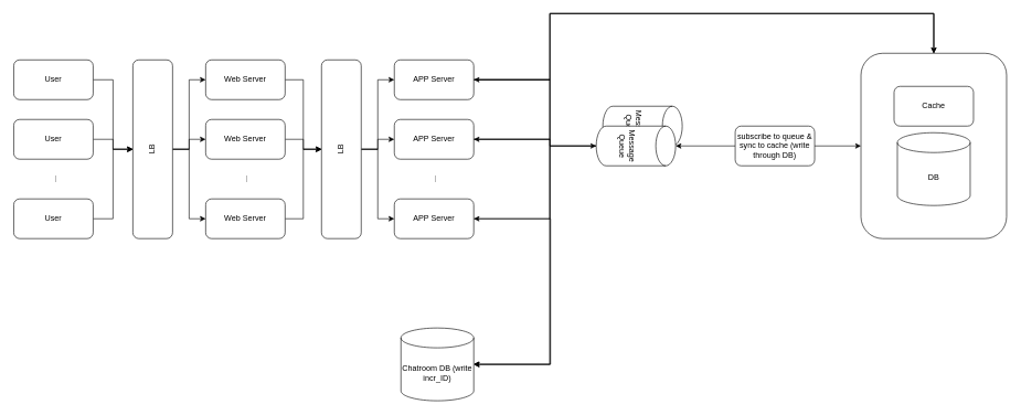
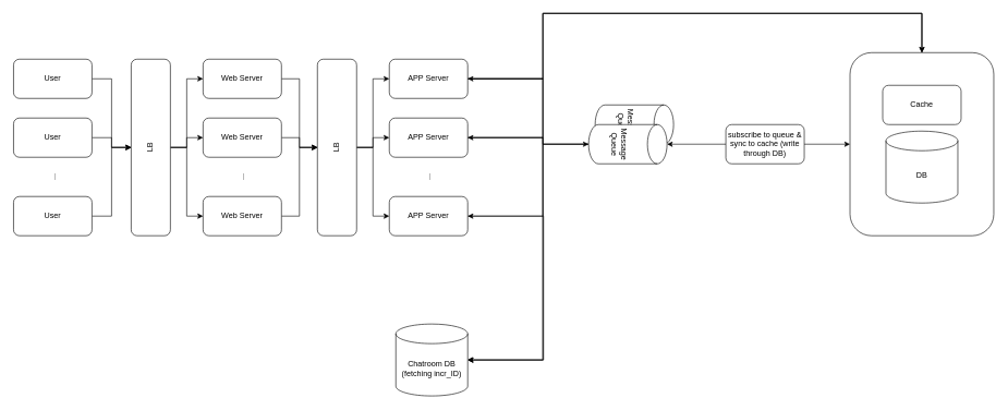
  <mxCell id="0" />
  <mxCell id="1" parent="0" />
  <mxCell id="2" value="Message Queue" style="shape=cylinder3;whiteSpace=wrap;html=1;boundedLbl=1;backgroundOutline=1;size=15;rotation=90;" vertex="1" parent="1"><mxGeometry x="940" y="130" width="60" height="120" as="geometry" /></mxCell>
  <mxCell id="3" style="edgeStyle=orthogonalEdgeStyle;rounded=0;orthogonalLoop=1;jettySize=auto;html=1;entryX=1;entryY=0.5;entryDx=0;entryDy=0;" edge="1" parent="1" source="4" target="30"><mxGeometry relative="1" as="geometry"><Array as="points"><mxPoint x="1410" y="20" /><mxPoint x="830" y="20" /><mxPoint x="830" y="120" /></Array></mxGeometry></mxCell>
  <mxCell id="4" value="" style="rounded=1;whiteSpace=wrap;html=1;" vertex="1" parent="1"><mxGeometry x="1300" y="80" width="220" height="280" as="geometry" /></mxCell>
  <mxCell id="5" value="" style="edgeStyle=orthogonalEdgeStyle;rounded=0;orthogonalLoop=1;jettySize=auto;html=1;" parent="1" source="6" target="15" edge="1"><mxGeometry relative="1" as="geometry" /></mxCell>
  <mxCell id="6" value="User" style="rounded=1;whiteSpace=wrap;html=1;" parent="1" vertex="1"><mxGeometry x="20" y="90" width="120" height="60" as="geometry" /></mxCell>
  <mxCell id="7" style="edgeStyle=orthogonalEdgeStyle;rounded=0;orthogonalLoop=1;jettySize=auto;html=1;entryX=0.5;entryY=0;entryDx=0;entryDy=0;" parent="1" source="8" target="15" edge="1"><mxGeometry relative="1" as="geometry" /></mxCell>
  <mxCell id="8" value="User" style="rounded=1;whiteSpace=wrap;html=1;" parent="1" vertex="1"><mxGeometry x="20" y="180" width="120" height="60" as="geometry" /></mxCell>
  <mxCell id="9" style="edgeStyle=orthogonalEdgeStyle;rounded=0;orthogonalLoop=1;jettySize=auto;html=1;entryX=0.5;entryY=0;entryDx=0;entryDy=0;" parent="1" source="10" target="15" edge="1"><mxGeometry relative="1" as="geometry" /></mxCell>
  <mxCell id="10" value="User" style="rounded=1;whiteSpace=wrap;html=1;" parent="1" vertex="1"><mxGeometry x="20" y="300" width="120" height="60" as="geometry" /></mxCell>
  <mxCell id="11" value="..." style="text;html=1;strokeColor=none;fillColor=none;align=center;verticalAlign=middle;whiteSpace=wrap;rounded=0;rotation=-90;" parent="1" vertex="1"><mxGeometry x="60" y="260" width="40" height="20" as="geometry" /></mxCell>
  <mxCell id="12" style="edgeStyle=orthogonalEdgeStyle;rounded=0;orthogonalLoop=1;jettySize=auto;html=1;entryX=0;entryY=0.5;entryDx=0;entryDy=0;" parent="1" source="15" target="17" edge="1"><mxGeometry relative="1" as="geometry" /></mxCell>
  <mxCell id="13" style="edgeStyle=orthogonalEdgeStyle;rounded=0;orthogonalLoop=1;jettySize=auto;html=1;entryX=0;entryY=0.5;entryDx=0;entryDy=0;" parent="1" source="15" target="19" edge="1"><mxGeometry relative="1" as="geometry" /></mxCell>
  <mxCell id="14" style="edgeStyle=orthogonalEdgeStyle;rounded=0;orthogonalLoop=1;jettySize=auto;html=1;entryX=0;entryY=0.5;entryDx=0;entryDy=0;" parent="1" source="15" target="21" edge="1"><mxGeometry relative="1" as="geometry" /></mxCell>
  <mxCell id="15" value="LB" style="rounded=1;whiteSpace=wrap;html=1;rotation=-90;" parent="1" vertex="1"><mxGeometry x="95" y="195" width="270" height="60" as="geometry" /></mxCell>
  <mxCell id="16" value="" style="edgeStyle=orthogonalEdgeStyle;rounded=0;orthogonalLoop=1;jettySize=auto;html=1;" parent="1" source="17" target="26" edge="1"><mxGeometry relative="1" as="geometry" /></mxCell>
  <mxCell id="17" value="Web Server" style="rounded=1;whiteSpace=wrap;html=1;" parent="1" vertex="1"><mxGeometry x="310" y="90" width="120" height="60" as="geometry" /></mxCell>
  <mxCell id="18" style="edgeStyle=orthogonalEdgeStyle;rounded=0;orthogonalLoop=1;jettySize=auto;html=1;" parent="1" source="19" target="26" edge="1"><mxGeometry relative="1" as="geometry" /></mxCell>
  <mxCell id="19" value="Web Server" style="rounded=1;whiteSpace=wrap;html=1;" parent="1" vertex="1"><mxGeometry x="310" y="180" width="120" height="60" as="geometry" /></mxCell>
  <mxCell id="20" style="edgeStyle=orthogonalEdgeStyle;rounded=0;orthogonalLoop=1;jettySize=auto;html=1;entryX=0.5;entryY=0;entryDx=0;entryDy=0;" parent="1" source="21" target="26" edge="1"><mxGeometry relative="1" as="geometry" /></mxCell>
  <mxCell id="21" value="Web Server" style="rounded=1;whiteSpace=wrap;html=1;" parent="1" vertex="1"><mxGeometry x="310" y="300" width="120" height="60" as="geometry" /></mxCell>
  <mxCell id="22" value="..." style="text;html=1;strokeColor=none;fillColor=none;align=center;verticalAlign=middle;whiteSpace=wrap;rounded=0;rotation=-90;" parent="1" vertex="1"><mxGeometry x="350" y="260" width="40" height="20" as="geometry" /></mxCell>
  <mxCell id="23" style="edgeStyle=orthogonalEdgeStyle;rounded=0;orthogonalLoop=1;jettySize=auto;html=1;entryX=0;entryY=0.5;entryDx=0;entryDy=0;" parent="1" source="26" target="30" edge="1"><mxGeometry relative="1" as="geometry" /></mxCell>
  <mxCell id="24" style="edgeStyle=orthogonalEdgeStyle;rounded=0;orthogonalLoop=1;jettySize=auto;html=1;entryX=0;entryY=0.5;entryDx=0;entryDy=0;" parent="1" source="26" target="33" edge="1"><mxGeometry relative="1" as="geometry" /></mxCell>
  <mxCell id="25" style="edgeStyle=orthogonalEdgeStyle;rounded=0;orthogonalLoop=1;jettySize=auto;html=1;entryX=0;entryY=0.5;entryDx=0;entryDy=0;" parent="1" source="26" target="35" edge="1"><mxGeometry relative="1" as="geometry" /></mxCell>
  <mxCell id="26" value="LB" style="rounded=1;whiteSpace=wrap;html=1;rotation=-90;" parent="1" vertex="1"><mxGeometry x="380" y="195" width="270" height="60" as="geometry" /></mxCell>
  <mxCell id="27" style="edgeStyle=orthogonalEdgeStyle;rounded=0;orthogonalLoop=1;jettySize=auto;html=1;entryX=1;entryY=0.5;entryDx=0;entryDy=0;entryPerimeter=0;" edge="1" parent="1" source="30" target="39"><mxGeometry relative="1" as="geometry"><Array as="points"><mxPoint x="830" y="120" /><mxPoint x="830" y="550" /></Array></mxGeometry></mxCell>
  <mxCell id="28" style="edgeStyle=orthogonalEdgeStyle;rounded=0;orthogonalLoop=1;jettySize=auto;html=1;" edge="1" parent="1" source="30" target="4"><mxGeometry relative="1" as="geometry"><Array as="points"><mxPoint x="830" y="120" /><mxPoint x="830" y="20" /><mxPoint x="1410" y="20" /></Array></mxGeometry></mxCell>
  <mxCell id="29" style="edgeStyle=orthogonalEdgeStyle;rounded=0;orthogonalLoop=1;jettySize=auto;html=1;entryX=0.5;entryY=1;entryDx=0;entryDy=0;entryPerimeter=0;" edge="1" parent="1" source="30" target="42"><mxGeometry relative="1" as="geometry"><Array as="points"><mxPoint x="830" y="120" /><mxPoint x="830" y="220" /></Array></mxGeometry></mxCell>
  <mxCell id="30" value="APP Server" style="rounded=1;whiteSpace=wrap;html=1;" parent="1" vertex="1"><mxGeometry x="595" y="90" width="120" height="60" as="geometry" /></mxCell>
  <mxCell id="31" style="edgeStyle=orthogonalEdgeStyle;rounded=0;orthogonalLoop=1;jettySize=auto;html=1;entryX=1;entryY=0.5;entryDx=0;entryDy=0;entryPerimeter=0;" edge="1" parent="1" source="33" target="39"><mxGeometry relative="1" as="geometry"><Array as="points"><mxPoint x="830" y="210" /><mxPoint x="830" y="550" /></Array></mxGeometry></mxCell>
  <mxCell id="32" style="edgeStyle=orthogonalEdgeStyle;rounded=0;orthogonalLoop=1;jettySize=auto;html=1;entryX=0.5;entryY=0;entryDx=0;entryDy=0;" edge="1" parent="1" source="33" target="4"><mxGeometry relative="1" as="geometry"><Array as="points"><mxPoint x="830" y="210" /><mxPoint x="830" y="20" /><mxPoint x="1410" y="20" /></Array></mxGeometry></mxCell>
  <mxCell id="33" value="APP Server" style="rounded=1;whiteSpace=wrap;html=1;" parent="1" vertex="1"><mxGeometry x="595" y="180" width="120" height="60" as="geometry" /></mxCell>
  <mxCell id="34" style="edgeStyle=orthogonalEdgeStyle;rounded=0;orthogonalLoop=1;jettySize=auto;html=1;entryX=1;entryY=0.5;entryDx=0;entryDy=0;entryPerimeter=0;" edge="1" parent="1" source="35" target="39"><mxGeometry relative="1" as="geometry"><Array as="points"><mxPoint x="831" y="330" /><mxPoint x="831" y="550" /></Array></mxGeometry></mxCell>
  <mxCell id="35" value="APP Server" style="rounded=1;whiteSpace=wrap;html=1;" parent="1" vertex="1"><mxGeometry x="595" y="300" width="120" height="60" as="geometry" /></mxCell>
  <mxCell id="36" value="..." style="text;html=1;strokeColor=none;fillColor=none;align=center;verticalAlign=middle;whiteSpace=wrap;rounded=0;rotation=-90;" parent="1" vertex="1"><mxGeometry x="635" y="260" width="40" height="20" as="geometry" /></mxCell>
  <mxCell id="37" value="Cache" style="rounded=1;whiteSpace=wrap;html=1;" vertex="1" parent="1"><mxGeometry x="1350" y="130" width="120" height="60" as="geometry" /></mxCell>
  <mxCell id="38" value="DB" style="shape=cylinder3;whiteSpace=wrap;html=1;boundedLbl=1;backgroundOutline=1;size=15;" vertex="1" parent="1"><mxGeometry x="1355" y="200" width="110" height="110" as="geometry" /></mxCell>
- <mxCell id="39" value="Chatroom DB (write incr_ID)" style="shape=cylinder3;whiteSpace=wrap;html=1;boundedLbl=1;backgroundOutline=1;size=15;" vertex="1" parent="1"><mxGeometry x="605" y="495" width="110" height="110" as="geometry" /></mxCell>
+ <mxCell id="39" value="Chatroom DB (fetching incr_ID)" style="shape=cylinder3;whiteSpace=wrap;html=1;boundedLbl=1;backgroundOutline=1;size=15;" vertex="1" parent="1"><mxGeometry x="605" y="495" width="110" height="110" as="geometry" /></mxCell>
  <mxCell id="40" style="edgeStyle=orthogonalEdgeStyle;rounded=0;orthogonalLoop=1;jettySize=auto;html=1;entryX=1;entryY=0.5;entryDx=0;entryDy=0;" edge="1" parent="1" source="42" target="33"><mxGeometry relative="1" as="geometry"><Array as="points"><mxPoint x="830" y="220" /><mxPoint x="830" y="210" /></Array></mxGeometry></mxCell>
  <mxCell id="41" style="edgeStyle=orthogonalEdgeStyle;rounded=0;orthogonalLoop=1;jettySize=auto;html=1;entryX=1;entryY=0.5;entryDx=0;entryDy=0;" edge="1" parent="1" source="42" target="35"><mxGeometry relative="1" as="geometry"><Array as="points"><mxPoint x="830" y="220" /><mxPoint x="830" y="330" /></Array></mxGeometry></mxCell>
  <mxCell id="42" value="Message Queue" style="shape=cylinder3;whiteSpace=wrap;html=1;boundedLbl=1;backgroundOutline=1;size=15;rotation=90;" vertex="1" parent="1"><mxGeometry x="930" y="160" width="60" height="120" as="geometry" /></mxCell>
  <mxCell id="43" value="" style="edgeStyle=orthogonalEdgeStyle;rounded=0;orthogonalLoop=1;jettySize=auto;html=1;" edge="1" parent="1" source="45" target="42"><mxGeometry relative="1" as="geometry" /></mxCell>
  <mxCell id="44" value="" style="edgeStyle=orthogonalEdgeStyle;rounded=0;orthogonalLoop=1;jettySize=auto;html=1;" edge="1" parent="1" source="45" target="4"><mxGeometry relative="1" as="geometry"><mxPoint x="1000" y="410" as="targetPoint" /></mxGeometry></mxCell>
  <mxCell id="45" value="subscribe to queue &amp;amp; sync to cache (write through DB)" style="rounded=1;whiteSpace=wrap;html=1;" vertex="1" parent="1"><mxGeometry x="1110" y="190" width="120" height="60" as="geometry" /></mxCell>
